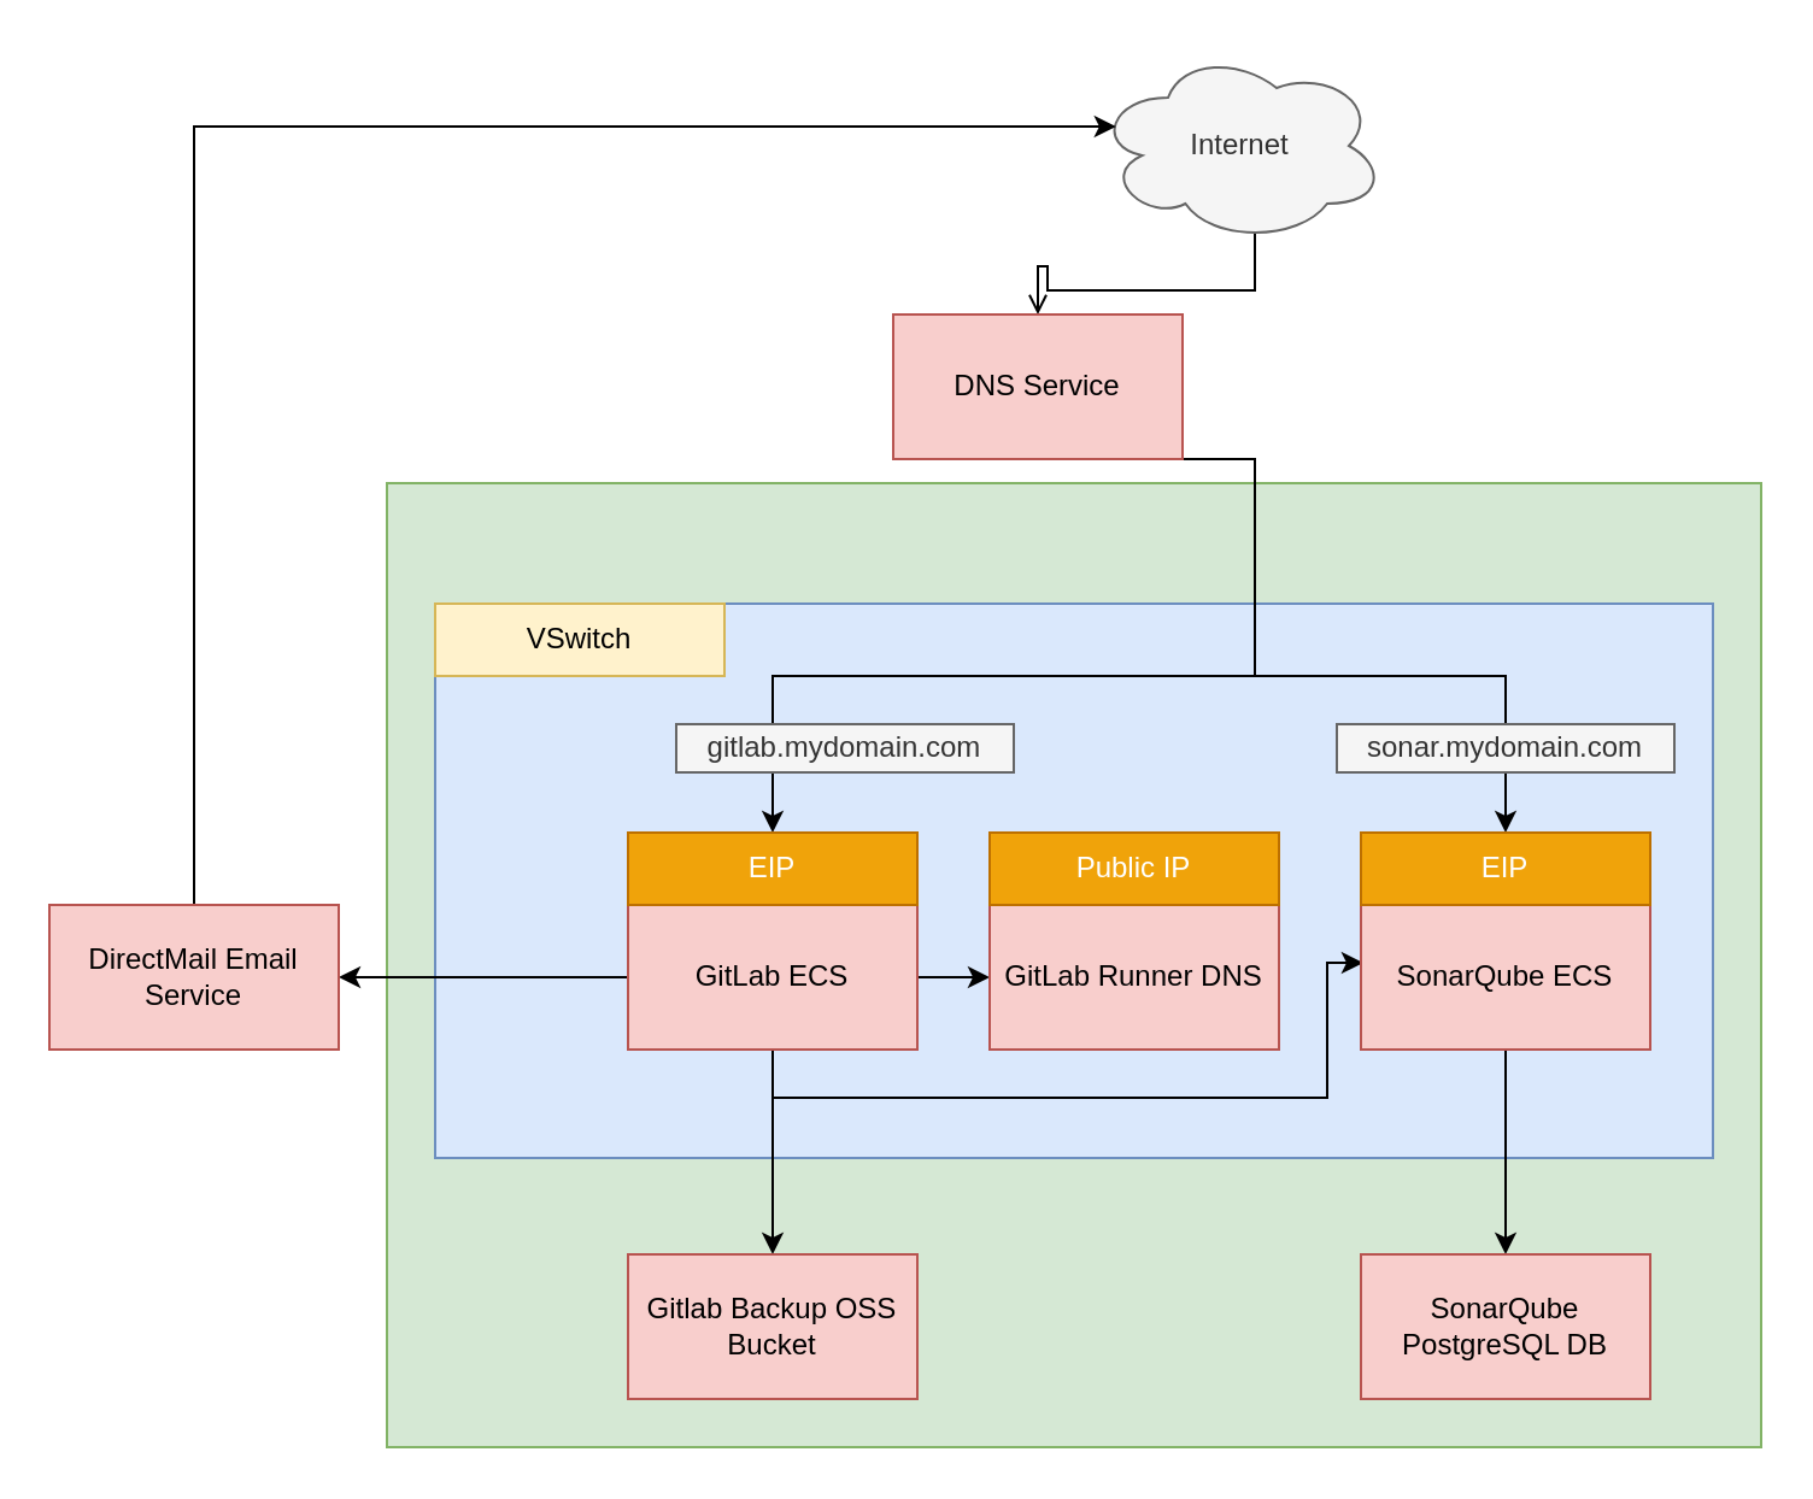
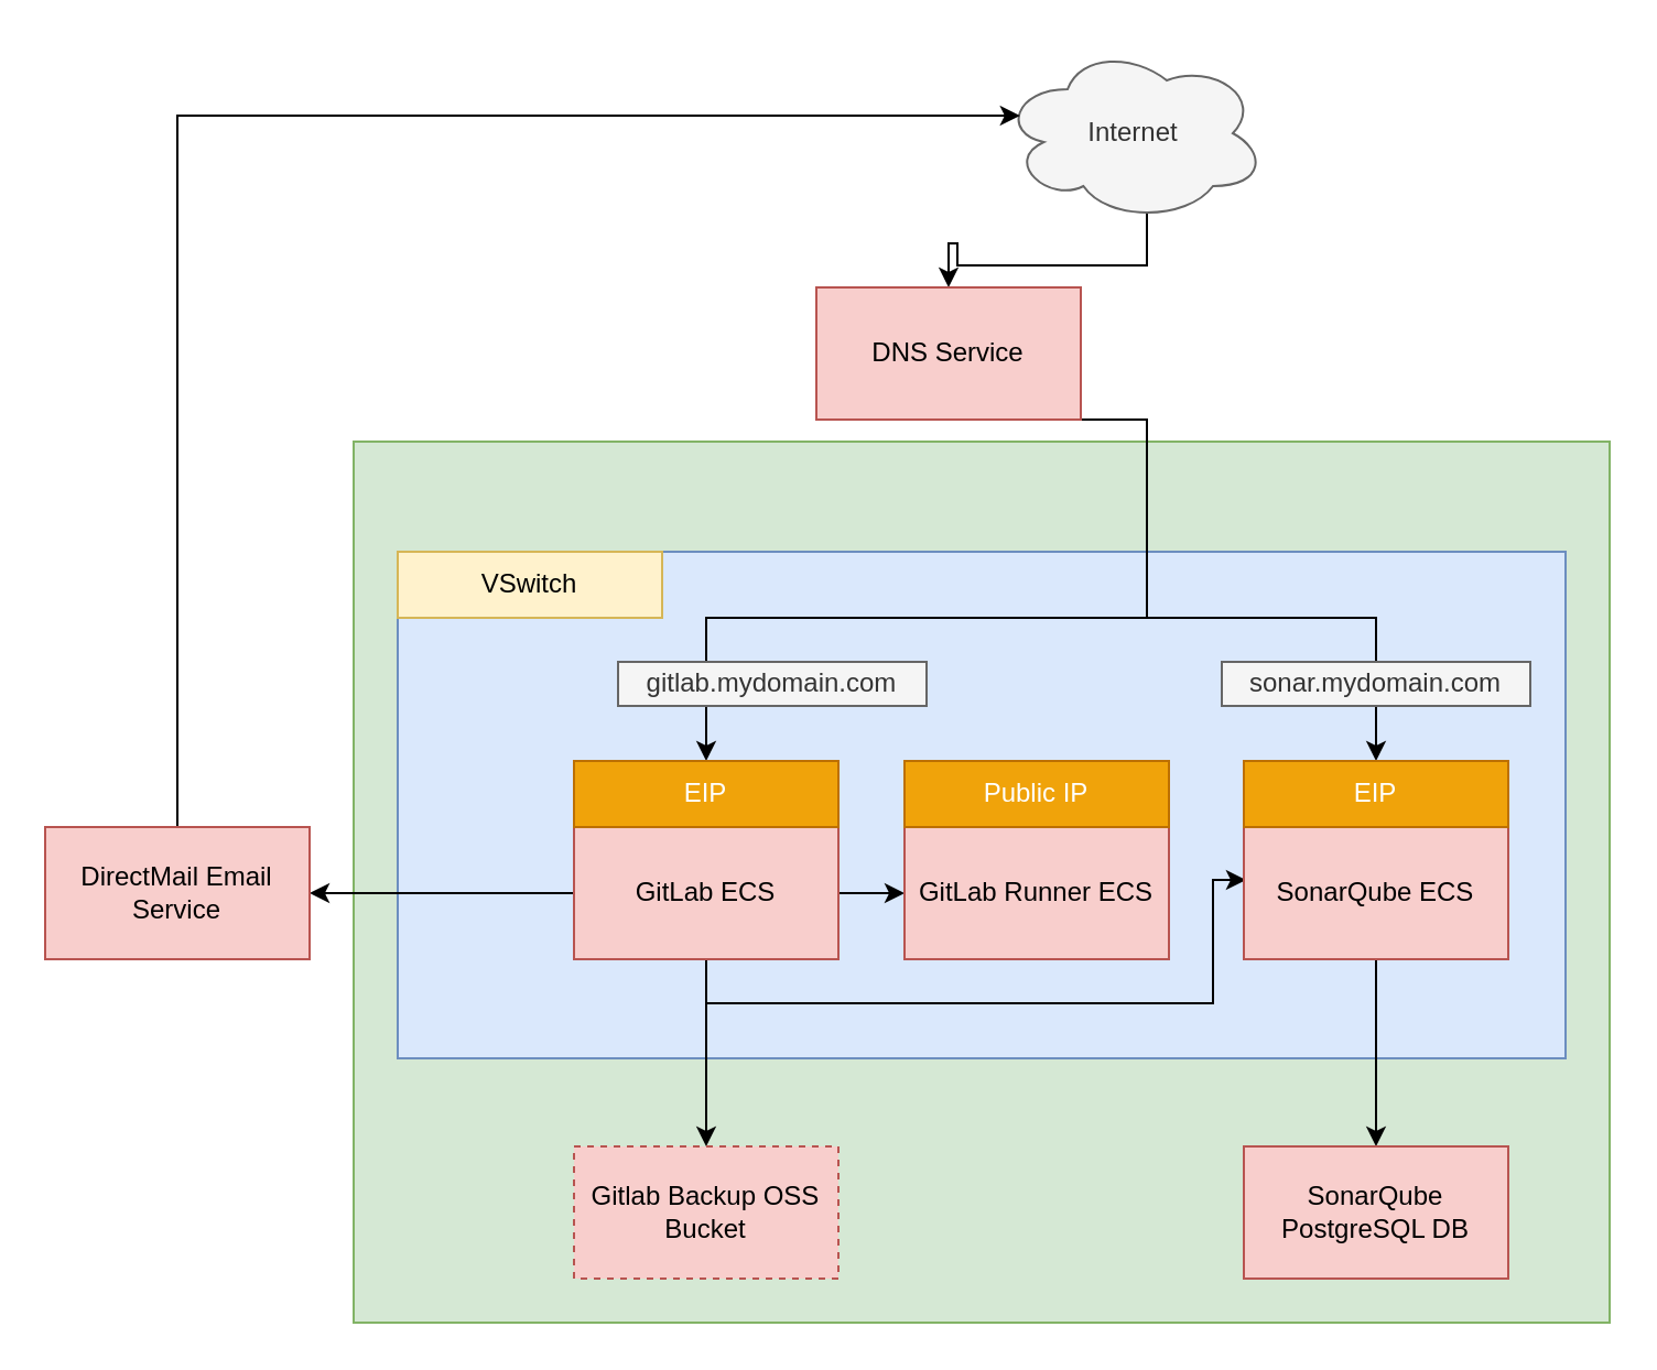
  <mxCell id="0" />
  <mxCell id="1" parent="0" />
  <mxCell id="2" value="" style="rounded=0;whiteSpace=wrap;html=1;fillColor=#d5e8d4;strokeColor=#82b366;" vertex="1" parent="1"><mxGeometry x="160" y="200" width="570" height="400" as="geometry" /></mxCell>
  <mxCell id="3" value="" style="rounded=0;whiteSpace=wrap;html=1;fillColor=#dae8fc;strokeColor=#6c8ebf;" vertex="1" parent="1"><mxGeometry x="180" y="250" width="530" height="230" as="geometry" /></mxCell>
  <mxCell id="4" value="VSwitch" style="rounded=0;whiteSpace=wrap;html=1;fillColor=#fff2cc;strokeColor=#d6b656;" vertex="1" parent="1"><mxGeometry x="180" y="250" width="120" height="30" as="geometry" /></mxCell>
- <mxCell id="5" style="edgeStyle=orthogonalEdgeStyle;rounded=0;orthogonalLoop=1;jettySize=auto;html=1;exitX=0.55;exitY=0.95;exitDx=0;exitDy=0;exitPerimeter=0;entryX=0.5;entryY=0;entryDx=0;entryDy=0;endArrow=open;" edge="1" parent="1" source="6" target="9"><mxGeometry relative="1" as="geometry" /></mxCell>
+ <mxCell id="5" style="edgeStyle=orthogonalEdgeStyle;rounded=0;orthogonalLoop=1;jettySize=auto;html=1;exitX=0.55;exitY=0.95;exitDx=0;exitDy=0;exitPerimeter=0;entryX=0.5;entryY=0;entryDx=0;entryDy=0;" edge="1" parent="1" source="6" target="9"><mxGeometry relative="1" as="geometry" /></mxCell>
  <mxCell id="6" value="Internet" style="ellipse;shape=cloud;whiteSpace=wrap;html=1;fillColor=#f5f5f5;strokeColor=#666666;fontColor=#333333;" vertex="1" parent="1"><mxGeometry x="454" y="20" width="120" height="80" as="geometry" /></mxCell>
  <mxCell id="7" style="edgeStyle=orthogonalEdgeStyle;rounded=0;orthogonalLoop=1;jettySize=auto;html=1;exitX=0.5;exitY=1;exitDx=0;exitDy=0;entryX=0.5;entryY=0;entryDx=0;entryDy=0;" edge="1" parent="1" source="9" target="16"><mxGeometry relative="1" as="geometry"><Array as="points"><mxPoint x="520" y="280" /><mxPoint x="320" y="280" /></Array></mxGeometry></mxCell>
  <mxCell id="8" style="edgeStyle=orthogonalEdgeStyle;rounded=0;orthogonalLoop=1;jettySize=auto;html=1;exitX=0.5;exitY=1;exitDx=0;exitDy=0;entryX=0.5;entryY=0;entryDx=0;entryDy=0;" edge="1" parent="1" source="9" target="20"><mxGeometry relative="1" as="geometry"><Array as="points"><mxPoint x="520" y="280" /><mxPoint x="624" y="280" /></Array></mxGeometry></mxCell>
  <mxCell id="9" value="DNS Service" style="rounded=0;whiteSpace=wrap;html=1;fillColor=#f8cecc;strokeColor=#b85450;" vertex="1" parent="1"><mxGeometry x="370" y="130" width="120" height="60" as="geometry" /></mxCell>
  <mxCell id="10" style="edgeStyle=orthogonalEdgeStyle;rounded=0;orthogonalLoop=1;jettySize=auto;html=1;exitX=1;exitY=0.5;exitDx=0;exitDy=0;entryX=0;entryY=0.5;entryDx=0;entryDy=0;" edge="1" parent="1" source="14" target="15"><mxGeometry relative="1" as="geometry" /></mxCell>
  <mxCell id="11" style="edgeStyle=orthogonalEdgeStyle;rounded=0;orthogonalLoop=1;jettySize=auto;html=1;exitX=0.5;exitY=1;exitDx=0;exitDy=0;entryX=0.008;entryY=0.4;entryDx=0;entryDy=0;entryPerimeter=0;" edge="1" parent="1" source="14" target="19"><mxGeometry relative="1" as="geometry"><Array as="points"><mxPoint x="320" y="455" /><mxPoint x="550" y="455" /><mxPoint x="550" y="399" /></Array></mxGeometry></mxCell>
  <mxCell id="12" style="edgeStyle=orthogonalEdgeStyle;rounded=0;orthogonalLoop=1;jettySize=auto;html=1;exitX=0.5;exitY=1;exitDx=0;exitDy=0;entryX=0.5;entryY=0;entryDx=0;entryDy=0;" edge="1" parent="1" source="14" target="24"><mxGeometry relative="1" as="geometry" /></mxCell>
  <mxCell id="13" style="edgeStyle=orthogonalEdgeStyle;rounded=0;orthogonalLoop=1;jettySize=auto;html=1;exitX=0;exitY=0.5;exitDx=0;exitDy=0;entryX=1;entryY=0.5;entryDx=0;entryDy=0;" edge="1" parent="1" source="14" target="26"><mxGeometry relative="1" as="geometry" /></mxCell>
  <mxCell id="14" value="GitLab ECS" style="rounded=0;whiteSpace=wrap;html=1;fillColor=#f8cecc;strokeColor=#b85450;" vertex="1" parent="1"><mxGeometry x="260" y="375" width="120" height="60" as="geometry" /></mxCell>
- <mxCell id="15" value="GitLab Runner DNS" style="rounded=0;whiteSpace=wrap;html=1;fillColor=#f8cecc;strokeColor=#b85450;" vertex="1" parent="1"><mxGeometry x="410" y="375" width="120" height="60" as="geometry" /></mxCell>
+ <mxCell id="15" value="GitLab Runner ECS" style="rounded=0;whiteSpace=wrap;html=1;fillColor=#f8cecc;strokeColor=#b85450;" vertex="1" parent="1"><mxGeometry x="410" y="375" width="120" height="60" as="geometry" /></mxCell>
  <mxCell id="16" value="EIP" style="rounded=0;whiteSpace=wrap;html=1;fillColor=#f0a30a;strokeColor=#BD7000;fontColor=#ffffff;" vertex="1" parent="1"><mxGeometry x="260" y="345" width="120" height="30" as="geometry" /></mxCell>
  <mxCell id="17" value="Public IP" style="rounded=0;whiteSpace=wrap;html=1;fillColor=#f0a30a;strokeColor=#BD7000;fontColor=#ffffff;" vertex="1" parent="1"><mxGeometry x="410" y="345" width="120" height="30" as="geometry" /></mxCell>
  <mxCell id="18" style="edgeStyle=orthogonalEdgeStyle;rounded=0;orthogonalLoop=1;jettySize=auto;html=1;exitX=0.5;exitY=1;exitDx=0;exitDy=0;entryX=0.5;entryY=0;entryDx=0;entryDy=0;" edge="1" parent="1" source="19" target="23"><mxGeometry relative="1" as="geometry" /></mxCell>
  <mxCell id="19" value="SonarQube ECS" style="rounded=0;whiteSpace=wrap;html=1;fillColor=#f8cecc;strokeColor=#b85450;" vertex="1" parent="1"><mxGeometry x="564" y="375" width="120" height="60" as="geometry" /></mxCell>
  <mxCell id="20" value="EIP" style="rounded=0;whiteSpace=wrap;html=1;fillColor=#f0a30a;strokeColor=#BD7000;fontColor=#ffffff;" vertex="1" parent="1"><mxGeometry x="564" y="345" width="120" height="30" as="geometry" /></mxCell>
  <mxCell id="21" value="sonar.mydomain.com" style="text;html=1;strokeColor=#666666;fillColor=#f5f5f5;align=center;verticalAlign=middle;whiteSpace=wrap;rounded=0;fontColor=#333333;" vertex="1" parent="1"><mxGeometry x="554" y="300" width="140" height="20" as="geometry" /></mxCell>
  <mxCell id="22" value="gitlab.mydomain.com" style="text;html=1;strokeColor=#666666;fillColor=#f5f5f5;align=center;verticalAlign=middle;whiteSpace=wrap;rounded=0;fontColor=#333333;" vertex="1" parent="1"><mxGeometry x="280" y="300" width="140" height="20" as="geometry" /></mxCell>
  <mxCell id="23" value="SonarQube PostgreSQL DB" style="rounded=0;whiteSpace=wrap;html=1;fillColor=#f8cecc;strokeColor=#b85450;" vertex="1" parent="1"><mxGeometry x="564" y="520" width="120" height="60" as="geometry" /></mxCell>
- <mxCell id="24" value="Gitlab Backup OSS Bucket" style="rounded=0;whiteSpace=wrap;html=1;fillColor=#f8cecc;strokeColor=#b85450;" vertex="1" parent="1"><mxGeometry x="260" y="520" width="120" height="60" as="geometry" /></mxCell>
+ <mxCell id="24" value="Gitlab Backup OSS Bucket" style="rounded=0;whiteSpace=wrap;html=1;fillColor=#f8cecc;strokeColor=#b85450;dashed=1;" vertex="1" parent="1"><mxGeometry x="260" y="520" width="120" height="60" as="geometry" /></mxCell>
  <mxCell id="25" style="edgeStyle=orthogonalEdgeStyle;rounded=0;orthogonalLoop=1;jettySize=auto;html=1;exitX=0.5;exitY=0;exitDx=0;exitDy=0;entryX=0.07;entryY=0.4;entryDx=0;entryDy=0;entryPerimeter=0;" edge="1" parent="1" source="26" target="6"><mxGeometry relative="1" as="geometry"><Array as="points"><mxPoint x="80" y="52" /></Array></mxGeometry></mxCell>
  <mxCell id="26" value="DirectMail Email Service" style="rounded=0;whiteSpace=wrap;html=1;fillColor=#f8cecc;strokeColor=#b85450;" vertex="1" parent="1"><mxGeometry x="20" y="375" width="120" height="60" as="geometry" /></mxCell>
